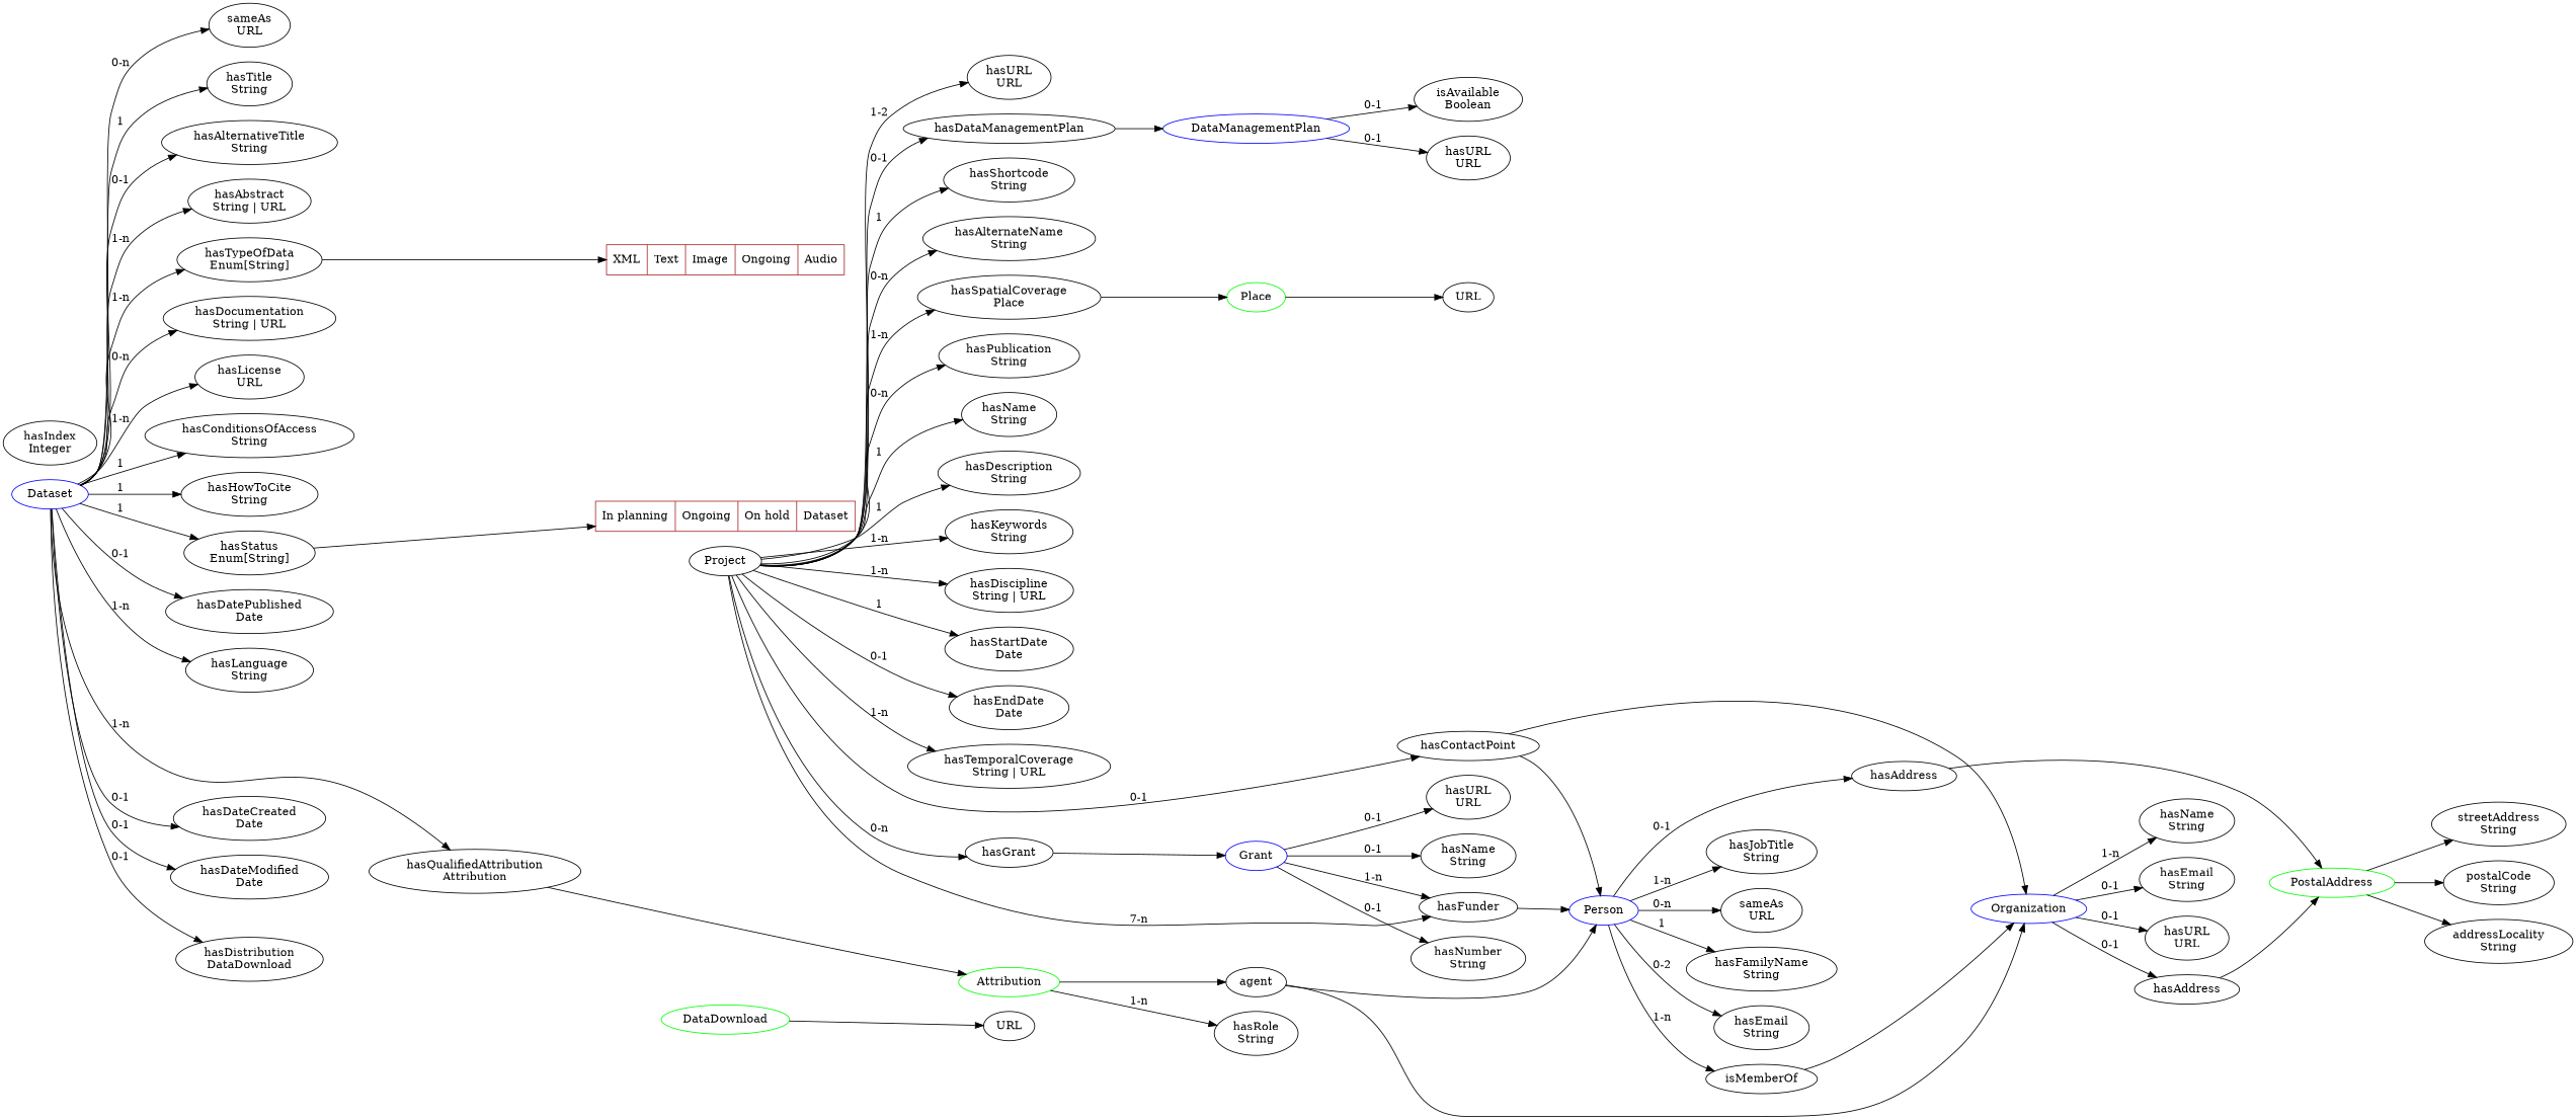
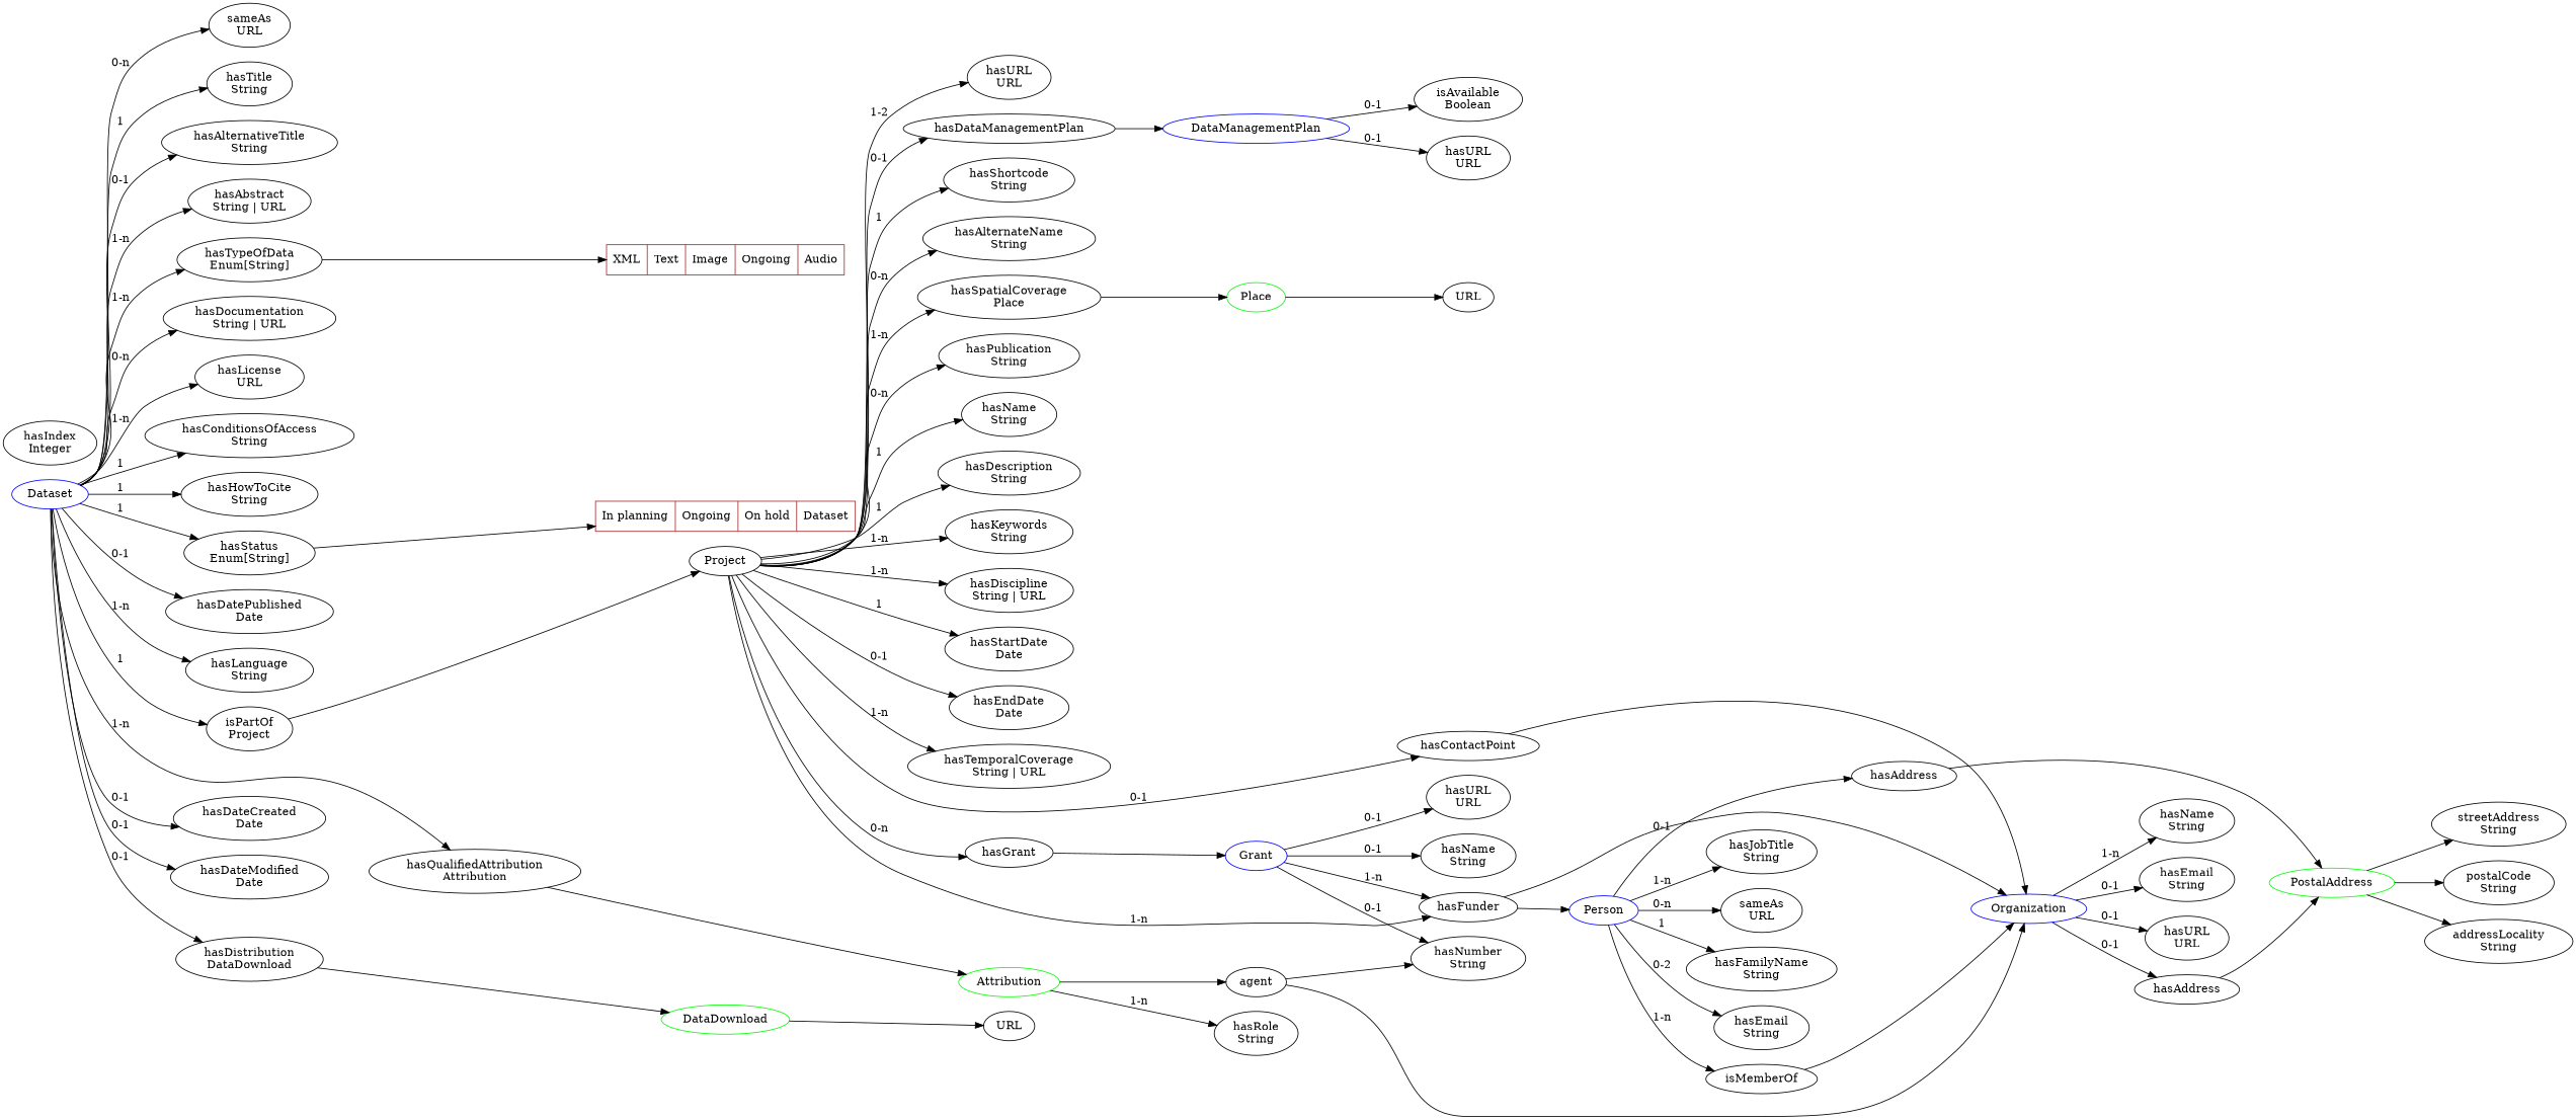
  digraph {
    rankdir=LR
    Dataset [color=blue]
    n2 [label="sameAs\nURL"]
    n3 [label="hasTitle\nString"]
    n4 [label="hasAlternativeTitle\nString"]
    n5 [label="hasAbstract\nString | URL"]
    n6 [label="hasTypeOfData\nEnum[String]"]
    n7 [label="hasDocumentation\nString | URL"]
    n8 [label="hasLicense\nURL"]
    n9 [label="hasConditionsOfAccess\nString"]
    n10 [label="hasHowToCite\nString"]
    n11 [label="hasStatus\nEnum[String]"]
    n12 [label="hasDatePublished\nDate"]
    n13 [label="hasLanguage\nString"]
+   n14 [label="isPartOf\nProject"]
    n15 [label="hasQualifiedAttribution\nAttribution"]
    n16 [label="hasDateCreated\nDate"]
    n17 [label="hasDateModified\nDate"]
    n18 [label="hasDistribution\nDataDownload"]
    n19 [color=brown label="{XML | Text | Image | Ongoing | Audio}" shape=record]
    n20 [color=brown label="{In planning | Ongoing | On hold | Dataset}" shape=record]
    Project [color=black]
    Attribution [color=green]
    DataDownload [color=green]
    n24 [label="hasName\nString"]
    n25 [label="hasDescription\nString"]
    n26 [label="hasKeywords\nString"]
    n27 [label="hasDiscipline\nString | URL"]
    n28 [label="hasStartDate\nDate"]
    n29 [label="hasEndDate\nDate"]
    n30 [label="hasTemporalCoverage\nString | URL"]
    n31 [label="hasSpatialCoverage\nPlace"]
    n32 [label=hasFunder]
    hasGrant
    n34 [label="hasURL\nURL"]
    n35 [label="hasShortcode\nString"]
    n36 [label="hasAlternateName\nString"]
    hasDataManagementPlan
    n38 [label="hasPublication\nString"]
    hasContactPoint
    Place [color=green]
    Person [color=blue]
    Organization [color=blue]
    Grant [color=blue]
    DataManagementPlan [color=blue]
    n45 [label="sameAs\nURL"]
    n46 [label="hasFamilyName\nString"]
    n47 [label="hasEmail\nString"]
    hasAddress
    isMemberOf
    n50 [label="hasJobTitle\nString"]
    PostalAddress [color=green]
    n52 [label="hasName\nString"]
    n53 [label="hasEmail\nString"]
    n54 [label=hasAddress]
    n55 [label="hasURL\nURL"]
    n56 [label="hasName\nString"]
    n57 [label="hasURL\nURL"]
    n58 [label="hasNumber\nString"]
    n59 [label="hasURL\nURL"]
    n60 [label="isAvailable\nBoolean"]
    agent
    n62 [label="hasRole\nString"]
    URL
    n64 [label="streetAddress\nString"]
    n65 [label="postalCode\nString"]
    n66 [label="addressLocality\nString"]
    n67 [label=URL]
    n68 [label="hasIndex\nInteger"]
    Dataset -> n2 [label="0-n"]
    Dataset -> n3 [label=1]
    Dataset -> n4 [label="0-1"]
    Dataset -> n5 [label="1-n"]
    Dataset -> n6 [label="1-n"]
    Dataset -> n7 [label="0-n"]
    Dataset -> n8 [label="1-n"]
    Dataset -> n9 [label=1]
    Dataset -> n10 [label=1]
    Dataset -> n11 [label=1]
    Dataset -> n12 [label="0-1"]
    Dataset -> n13 [label="1-n"]
+   Dataset -> n14 [label=1]
    Dataset -> n15 [label="1-n"]
    Dataset -> n16 [label="0-1"]
    Dataset -> n17 [label="0-1"]
    Dataset -> n18 [label="0-1"]
    n6 -> n19
    n11 -> n20
+   n14 -> Project
    n15 -> Attribution
+   n18 -> DataDownload
    Project -> n24 [label=1]
    Project -> n25 [label=1]
    Project -> n26 [label="1-n"]
    Project -> n27 [label="1-n"]
    Project -> n28 [label=1]
    Project -> n29 [label="0-1"]
    Project -> n30 [label="1-n"]
    Project -> n31 [label="1-n"]
-   Project -> n32 [label="7-n"]
+   Project -> n32 [label="1-n"]
    Project -> hasGrant [label="0-n"]
    Project -> n34 [label="1-2"]
    Project -> n35 [label=1]
    Project -> n36 [label="0-n"]
    Project -> hasDataManagementPlan [label="0-1"]
    Project -> n38 [label="0-n"]
    Project -> hasContactPoint [label="0-1"]
    Attribution -> agent
    Attribution -> n62 [label="1-n"]
    DataDownload -> URL
    n31 -> Place
    n32 -> Person
+   n32 -> Organization
    hasGrant -> Grant
    hasDataManagementPlan -> DataManagementPlan
-   hasContactPoint -> Person
    hasContactPoint -> Organization
    Place -> n67
    Person -> n45 [label="0-n"]
    Person -> n46 [label=1]
    Person -> n47 [label="0-2"]
    Person -> hasAddress [label="0-1"]
    Person -> isMemberOf [label="1-n"]
    Person -> n50 [label="1-n"]
    Organization -> n52 [label="1-n"]
    Organization -> n53 [label="0-1"]
    Organization -> n54 [label="0-1"]
    Organization -> n55 [label="0-1"]
    Grant -> n32 [label="1-n"]
    Grant -> n56 [label="0-1"]
    Grant -> n57 [label="0-1"]
    Grant -> n58 [label="0-1"]
    DataManagementPlan -> n59 [label="0-1"]
    DataManagementPlan -> n60 [label="0-1"]
    hasAddress -> PostalAddress
    isMemberOf -> Organization
    PostalAddress -> n64
    PostalAddress -> n65
    PostalAddress -> n66
    n54 -> PostalAddress
-   agent -> Person
+   agent -> n58
    agent -> Organization
  }
